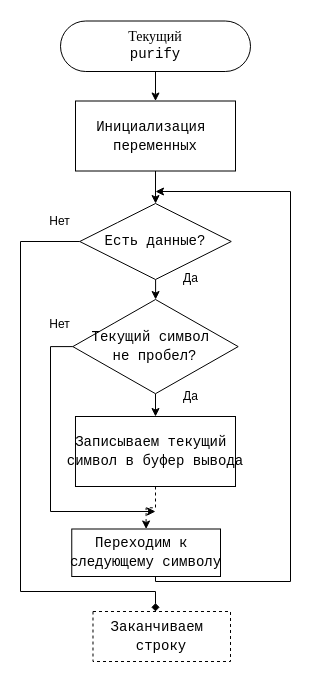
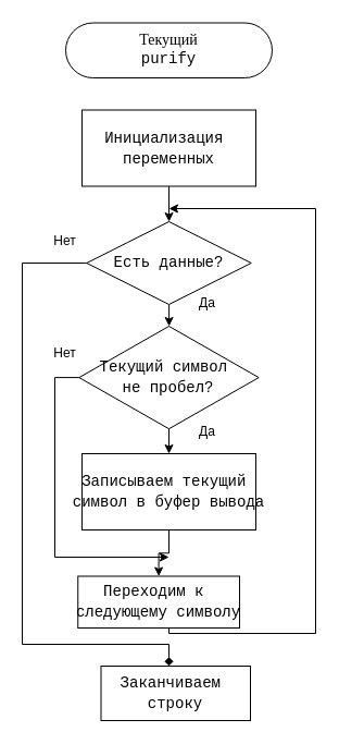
  <mxCell id="0" />
  <mxCell id="1" parent="0" />
- <mxCell id="2" style="edgeStyle=orthogonalEdgeStyle;rounded=0;orthogonalLoop=1;jettySize=auto;html=1;" parent="1" source="3" target="5" edge="1"><mxGeometry relative="1" as="geometry" /></mxCell>
  <mxCell id="3" value="&lt;font style=&quot;background-color: light-dark(#ffffff, var(--ge-dark-color, #121212)); color: rgb(0, 0, 0);&quot;&gt;Текущий&lt;/font&gt;&lt;div&gt;&lt;div style=&quot;font-family: Consolas, &amp;quot;Courier New&amp;quot;, monospace; line-height: 19px; white-space: pre;&quot;&gt;&lt;span&gt;&lt;font style=&quot;color: rgb(0, 0, 0);&quot;&gt;&lt;span&gt;purify&lt;/span&gt;&lt;/font&gt;&lt;/span&gt;&lt;/div&gt;&lt;/div&gt;" style="rounded=1;whiteSpace=wrap;html=1;arcSize=50;fontFamily=Consolas;fontSize=14;" parent="1" vertex="1"><mxGeometry x="60" y="20.5" width="190" height="50.5" as="geometry" /></mxCell>
  <mxCell id="4" style="edgeStyle=orthogonalEdgeStyle;rounded=0;orthogonalLoop=1;jettySize=auto;html=1;" parent="1" source="5" target="8" edge="1"><mxGeometry relative="1" as="geometry"><mxPoint x="155" y="231" as="targetPoint" /></mxGeometry></mxCell>
- <mxCell id="5" value="&lt;div style=&quot;font-family: Consolas, &amp;quot;Courier New&amp;quot;, monospace; line-height: 19px; white-space: pre;&quot;&gt;&lt;div style=&quot;&quot;&gt;&lt;div style=&quot;line-height: 19px;&quot;&gt;&lt;div style=&quot;&quot;&gt;Инициализация &lt;/div&gt;&lt;div style=&quot;&quot;&gt;переменных&lt;/div&gt;&lt;/div&gt;&lt;/div&gt;&lt;/div&gt;" style="whiteSpace=wrap;html=1;fontSize=14;fontFamily=Consolas;rounded=1;arcSize=0;" parent="1" vertex="1"><mxGeometry x="75" y="100.5" width="160" height="70" as="geometry" /></mxCell>
+ <mxCell id="5" value="&lt;div style=&quot;font-family: Consolas, &amp;quot;Courier New&amp;quot;, monospace; line-height: 19px; white-space: pre;&quot;&gt;&lt;div style=&quot;&quot;&gt;&lt;div style=&quot;line-height: 19px;&quot;&gt;&lt;div style=&quot;&quot;&gt;Инициализация &lt;/div&gt;&lt;div style=&quot;&quot;&gt;переменных&lt;/div&gt;&lt;/div&gt;&lt;/div&gt;&lt;/div&gt;" style="whiteSpace=wrap;html=1;fontSize=14;fontFamily=Consolas;arcSize=0;rounded=0;" parent="1" vertex="1"><mxGeometry x="75" y="100.5" width="160" height="70" as="geometry" /></mxCell>
  <mxCell id="6" style="edgeStyle=orthogonalEdgeStyle;rounded=0;orthogonalLoop=1;jettySize=auto;html=1;" parent="1" source="8" target="13" edge="1"><mxGeometry relative="1" as="geometry" /></mxCell>
  <mxCell id="7" style="edgeStyle=orthogonalEdgeStyle;rounded=0;orthogonalLoop=1;jettySize=auto;html=1;endArrow=diamond;" parent="1" source="8" target="20" edge="1"><mxGeometry relative="1" as="geometry"><mxPoint x="155" y="581" as="targetPoint" /><Array as="points"><mxPoint x="20" y="241" /><mxPoint x="20" y="591" /><mxPoint x="155" y="591" /></Array></mxGeometry></mxCell>
  <mxCell id="8" value="&lt;div style=&quot;font-family: Consolas, &amp;quot;Courier New&amp;quot;, monospace; line-height: 19px; white-space: pre;&quot;&gt;&lt;div style=&quot;line-height: 19px;&quot;&gt;&lt;div style=&quot;line-height: 19px;&quot;&gt;&lt;div style=&quot;line-height: 19px;&quot;&gt;Есть данные?&lt;/div&gt;&lt;/div&gt;&lt;/div&gt;&lt;/div&gt;" style="rhombus;whiteSpace=wrap;html=1;rounded=1;strokeColor=default;align=center;verticalAlign=middle;arcSize=0;fontFamily=Consolas;fontSize=14;fontColor=default;fillColor=default;" parent="1" vertex="1"><mxGeometry x="79.25" y="203" width="151.5" height="76" as="geometry" /></mxCell>
- <mxCell id="9" style="edgeStyle=orthogonalEdgeStyle;rounded=0;orthogonalLoop=1;jettySize=auto;html=1;dashed=1;" parent="1" source="10" target="15" edge="1"><mxGeometry relative="1" as="geometry" /></mxCell>
+ <mxCell id="9" style="edgeStyle=orthogonalEdgeStyle;rounded=0;orthogonalLoop=1;jettySize=auto;html=1;" parent="1" source="10" target="15" edge="1"><mxGeometry relative="1" as="geometry" /></mxCell>
  <mxCell id="10" value="&lt;div style=&quot;font-family: Consolas, &amp;quot;Courier New&amp;quot;, monospace; line-height: 19px; white-space: pre;&quot;&gt;&lt;div style=&quot;&quot;&gt;&lt;div style=&quot;line-height: 19px;&quot;&gt;&lt;div style=&quot;&quot;&gt;&lt;div style=&quot;line-height: 19px;&quot;&gt;&lt;div style=&quot;&quot;&gt;Записываем текущий &lt;/div&gt;&lt;div style=&quot;&quot;&gt;символ в буфер вывода&lt;/div&gt;&lt;/div&gt;&lt;/div&gt;&lt;/div&gt;&lt;/div&gt;&lt;/div&gt;" style="whiteSpace=wrap;html=1;fontSize=14;fontFamily=Consolas;rounded=1;arcSize=0;" parent="1" vertex="1"><mxGeometry x="74.99" y="416" width="160" height="70" as="geometry" /></mxCell>
  <mxCell id="11" style="edgeStyle=orthogonalEdgeStyle;rounded=0;orthogonalLoop=1;jettySize=auto;html=1;" parent="1" source="13" target="10" edge="1"><mxGeometry relative="1" as="geometry" /></mxCell>
  <mxCell id="12" style="edgeStyle=orthogonalEdgeStyle;rounded=0;orthogonalLoop=1;jettySize=auto;html=1;" parent="1" source="13" edge="1"><mxGeometry relative="1" as="geometry"><mxPoint x="155.005" y="511" as="targetPoint" /><Array as="points"><mxPoint x="50" y="346" /><mxPoint x="50" y="511" /></Array></mxGeometry></mxCell>
  <mxCell id="13" value="&lt;div style=&quot;font-family: Consolas, &amp;quot;Courier New&amp;quot;, monospace; line-height: 19px; white-space: pre;&quot;&gt;&lt;div style=&quot;line-height: 19px;&quot;&gt;&lt;div style=&quot;line-height: 19px;&quot;&gt;&lt;div style=&quot;line-height: 19px;&quot;&gt;&lt;div style=&quot;line-height: 19px;&quot;&gt;Текущий символ &lt;/div&gt;&lt;div style=&quot;line-height: 19px;&quot;&gt;не пробел?&lt;/div&gt;&lt;/div&gt;&lt;/div&gt;&lt;/div&gt;&lt;/div&gt;" style="rhombus;whiteSpace=wrap;html=1;rounded=1;strokeColor=default;align=center;verticalAlign=middle;arcSize=0;fontFamily=Consolas;fontSize=14;fontColor=default;fillColor=default;" parent="1" vertex="1"><mxGeometry x="72.32" y="299" width="165.37" height="94.2" as="geometry" /></mxCell>
  <mxCell id="14" style="edgeStyle=orthogonalEdgeStyle;rounded=0;orthogonalLoop=1;jettySize=auto;html=1;" parent="1" source="15" edge="1"><mxGeometry relative="1" as="geometry"><mxPoint x="154.995" y="191" as="targetPoint" /><Array as="points"><mxPoint x="155" y="581" /><mxPoint x="290" y="581" /><mxPoint x="290" y="191" /></Array></mxGeometry></mxCell>
  <mxCell id="15" value="&lt;div style=&quot;font-family: Consolas, &amp;quot;Courier New&amp;quot;, monospace; line-height: 19px; white-space: pre;&quot;&gt;&lt;div style=&quot;&quot;&gt;&lt;div style=&quot;line-height: 19px;&quot;&gt;&lt;div style=&quot;&quot;&gt;&lt;div style=&quot;line-height: 19px;&quot;&gt;&lt;div style=&quot;&quot;&gt;&lt;div style=&quot;line-height: 19px;&quot;&gt;Переходим к &lt;/div&gt;&lt;div style=&quot;line-height: 19px;&quot;&gt;следующему символу&lt;/div&gt;&lt;/div&gt;&lt;/div&gt;&lt;/div&gt;&lt;/div&gt;&lt;/div&gt;&lt;/div&gt;" style="whiteSpace=wrap;html=1;fontSize=14;fontFamily=Consolas;rounded=1;arcSize=0;" parent="1" vertex="1"><mxGeometry x="71.26" y="528.5" width="148.74" height="47.5" as="geometry" /></mxCell>
  <mxCell id="16" value="Нет" style="text;html=1;align=center;verticalAlign=middle;resizable=0;points=[];autosize=1;strokeColor=none;fillColor=none;" parent="1" vertex="1"><mxGeometry x="39.25" y="206" width="40" height="30" as="geometry" /></mxCell>
  <mxCell id="17" value="Да" style="text;html=1;align=center;verticalAlign=middle;resizable=0;points=[];autosize=1;strokeColor=none;fillColor=none;" parent="1" vertex="1"><mxGeometry x="170" y="263" width="40" height="30" as="geometry" /></mxCell>
  <mxCell id="18" value="Нет" style="text;html=1;align=center;verticalAlign=middle;resizable=0;points=[];autosize=1;strokeColor=none;fillColor=none;" parent="1" vertex="1"><mxGeometry x="39.25" y="309" width="40" height="30" as="geometry" /></mxCell>
  <mxCell id="19" value="Да" style="text;html=1;align=center;verticalAlign=middle;resizable=0;points=[];autosize=1;strokeColor=none;fillColor=none;" parent="1" vertex="1"><mxGeometry x="170" y="381" width="40" height="30" as="geometry" /></mxCell>
- <mxCell id="20" value="&lt;div style=&quot;font-family: Consolas, &amp;quot;Courier New&amp;quot;, monospace; line-height: 19px; white-space: pre;&quot;&gt;Заканчиваем &lt;/div&gt;&lt;div style=&quot;font-family: Consolas, &amp;quot;Courier New&amp;quot;, monospace; line-height: 19px; white-space: pre;&quot;&gt;строку&lt;/div&gt;" style="whiteSpace=wrap;html=1;fontSize=14;fontFamily=Consolas;rounded=1;arcSize=0;dashed=1;" parent="1" vertex="1"><mxGeometry x="92.49" y="611" width="137.51" height="50" as="geometry" /></mxCell>
+ <mxCell id="20" value="&lt;div style=&quot;font-family: Consolas, &amp;quot;Courier New&amp;quot;, monospace; line-height: 19px; white-space: pre;&quot;&gt;Заканчиваем &lt;/div&gt;&lt;div style=&quot;font-family: Consolas, &amp;quot;Courier New&amp;quot;, monospace; line-height: 19px; white-space: pre;&quot;&gt;строку&lt;/div&gt;" style="whiteSpace=wrap;html=1;fontSize=14;fontFamily=Consolas;rounded=1;arcSize=0;" parent="1" vertex="1"><mxGeometry x="92.49" y="611" width="137.51" height="50" as="geometry" /></mxCell>
